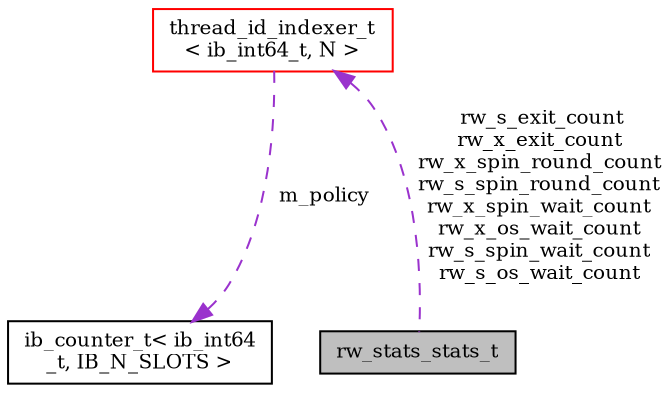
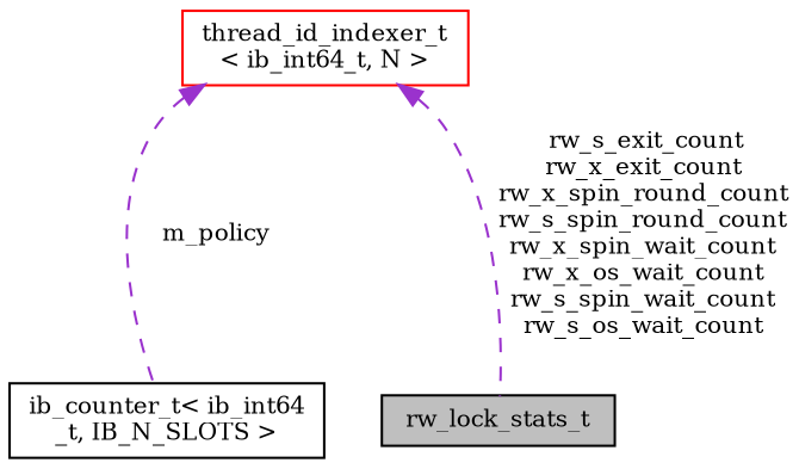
  digraph {
    fontname="DejaVu Serif"
    node [color=black fontname="DejaVu Serif" fontsize=10 shape=record]
    edge [color=darkorchid3 dir=back fontname="DejaVu Serif" fontsize=10 labelfontname=FreeSans labelfontsize=10 style=dashed]
-   n1 [fillcolor=grey75 fontcolor=black height=0.2 label=rw_stats_stats_t style=filled width=0.4]
+   n1 [fillcolor=grey75 fontcolor=black height=0.2 label=rw_lock_stats_t style=filled width=0.4]
    n2 [height=0.2 label="ib_counter_t\< ib_int64\l_t, IB_N_SLOTS \>" width=0.4]
    n3 [color=red height=0.2 label="thread_id_indexer_t\l\< ib_int64_t, N \>" width=0.4]
    n3 -> n1 [label=" rw_s_exit_count\nrw_x_exit_count\nrw_x_spin_round_count\nrw_s_spin_round_count\nrw_x_spin_wait_count\nrw_x_os_wait_count\nrw_s_spin_wait_count\nrw_s_os_wait_count"]
-   n2 -> n3 [label=" m_policy"]
+   n3 -> n2 [label=" m_policy"]
  }
